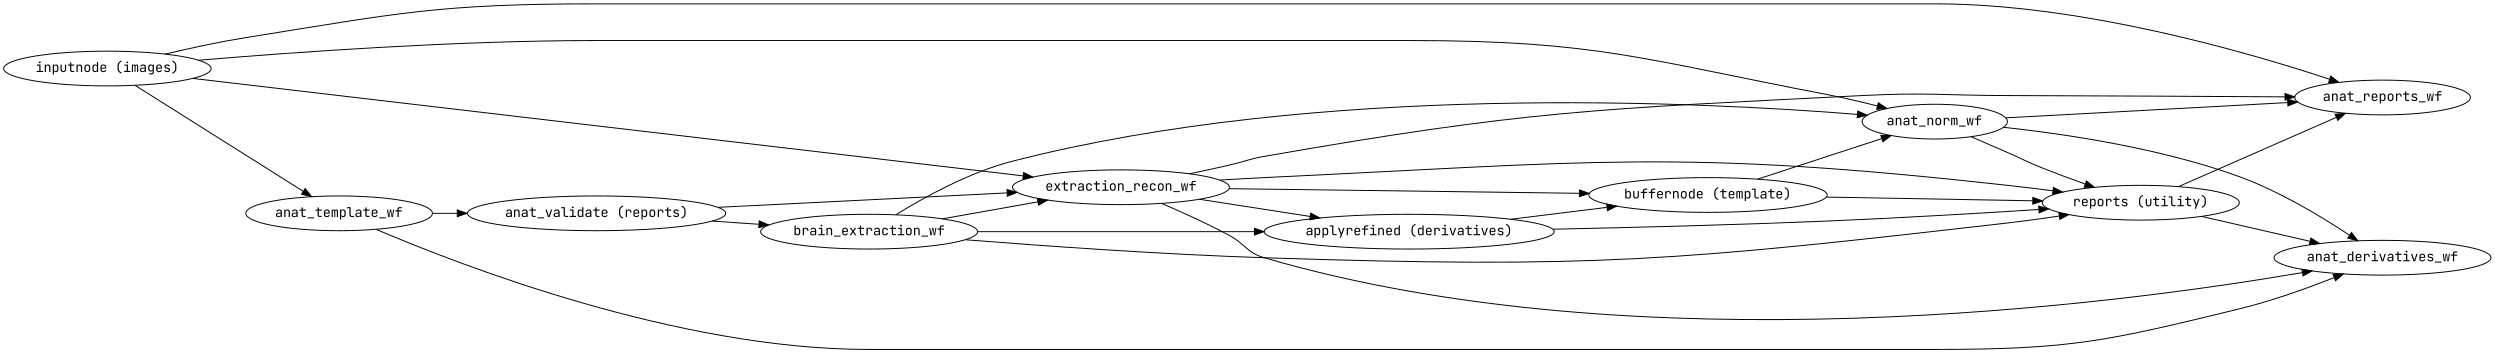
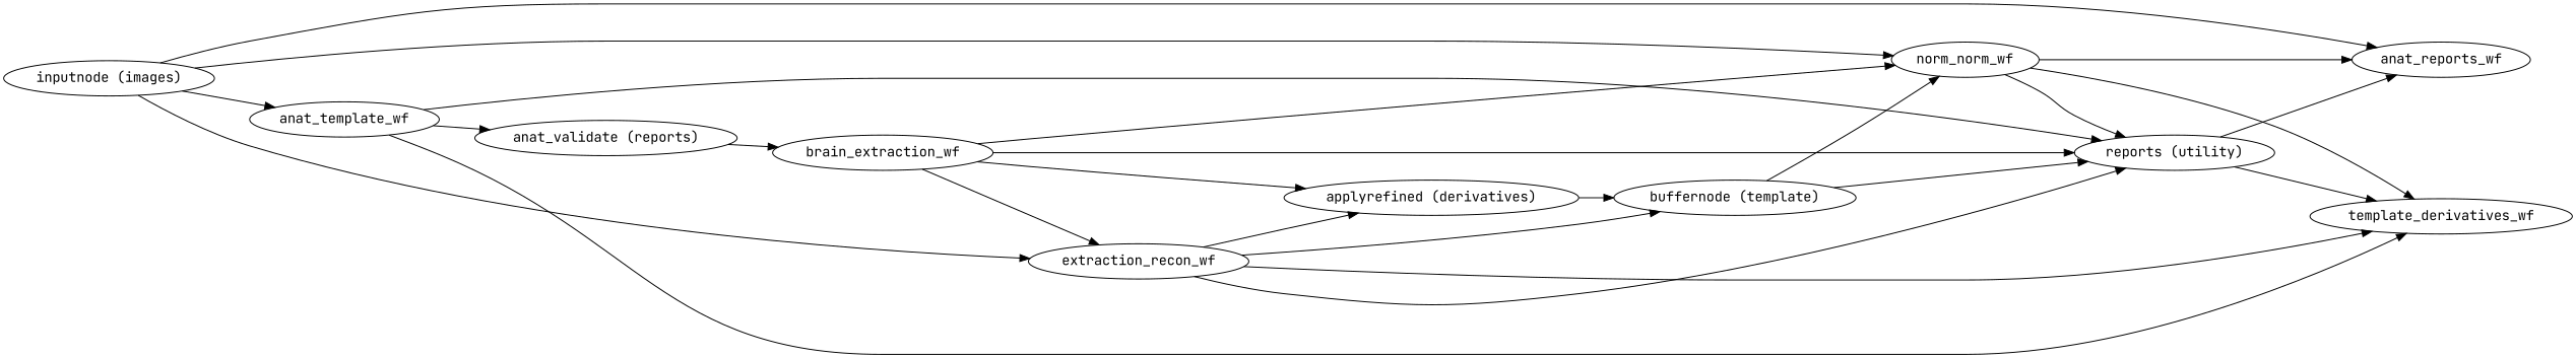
  strict digraph {
    fontname="JetBrains Mono"
    rankdir=LR
    node [fontname="JetBrains Mono"]
    edge [fontname="JetBrains Mono"]
    n1 [label="buffernode (template)"]
    n2 [label="reports (utility)"]
-   anat_norm_wf
+   anat_norm_wf [label=norm_norm_wf]
    anat_reports_wf
-   anat_derivatives_wf
+   anat_derivatives_wf [label=template_derivatives_wf]
    n6 [label="inputnode (images)"]
    anat_template_wf
    n8 [label=extraction_recon_wf]
    n9 [label="anat_validate (reports)"]
    n10 [label="applyrefined (derivatives)"]
    brain_extraction_wf
    n1 -> n2
    n1 -> anat_norm_wf
    n2 -> anat_reports_wf
    n2 -> anat_derivatives_wf
    anat_norm_wf -> n2
    anat_norm_wf -> anat_reports_wf
    anat_norm_wf -> anat_derivatives_wf
    n6 -> anat_norm_wf
    n6 -> anat_reports_wf
    n6 -> anat_template_wf
    n6 -> n8
-   n10 -> n2
+   anat_template_wf -> n2
    anat_template_wf -> anat_derivatives_wf
    anat_template_wf -> n9
    n8 -> n1
    n8 -> n2
-   n8 -> anat_reports_wf
    n8 -> anat_derivatives_wf
    n8 -> n10
-   n9 -> n8
    n9 -> brain_extraction_wf
    n10 -> n1
    brain_extraction_wf -> n2
    brain_extraction_wf -> anat_norm_wf
    brain_extraction_wf -> n8
    brain_extraction_wf -> n10
  }
